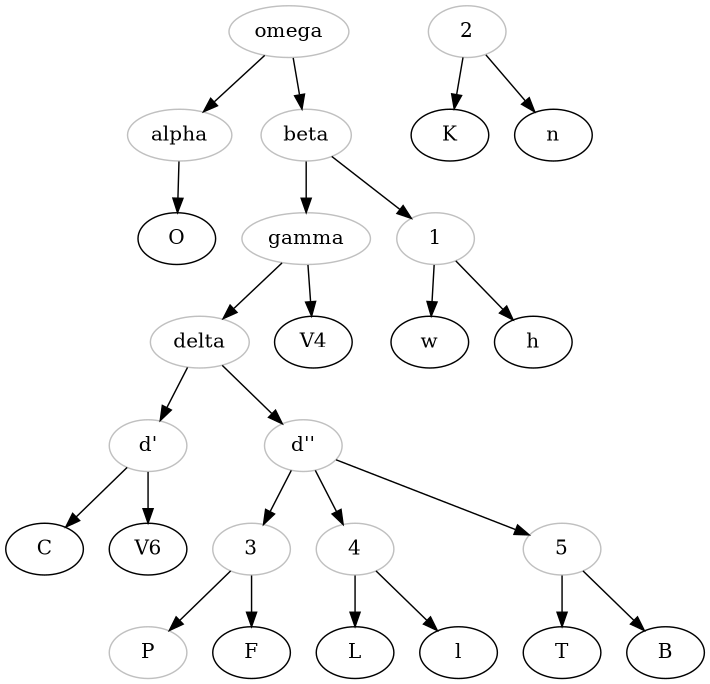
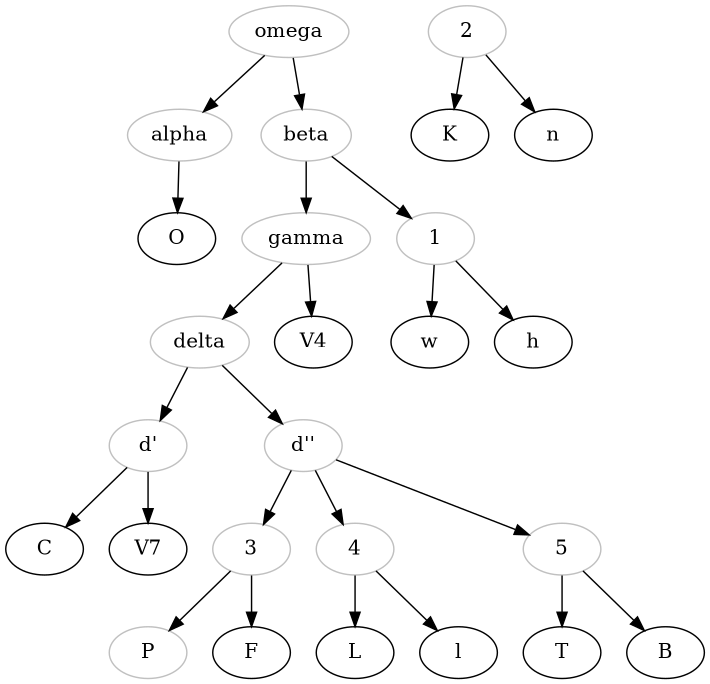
  digraph {
    omega [color=grey]
    alpha [color=grey]
    beta [color=grey]
    O
    gamma [color=grey]
    1 [color=grey]
    delta [color=grey]
    V4
    w
    h
    n11 [color=grey label="d'"]
    n12 [color=grey label="d''"]
    C
-   V7 [label=V6]
+   V7
    3 [color=grey]
    4 [color=grey]
    5 [color=grey]
    P [color=grey]
    F
    L
    l
    T
    B
    2 [color=grey]
    K
    n
    omega -> alpha
    omega -> beta
    alpha -> O
    beta -> gamma
    beta -> 1
    gamma -> delta
    gamma -> V4
    1 -> w
    1 -> h
    delta -> n11
    delta -> n12
    n11 -> C
    n11 -> V7
    n12 -> 3
    n12 -> 4
    n12 -> 5
    3 -> P
    3 -> F
    4 -> L
    4 -> l
    5 -> T
    5 -> B
    2 -> K
    2 -> n
  }
